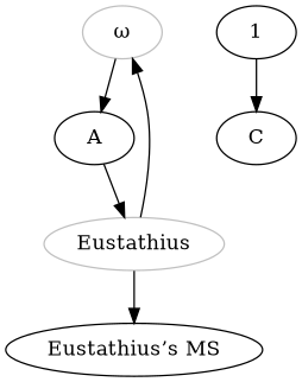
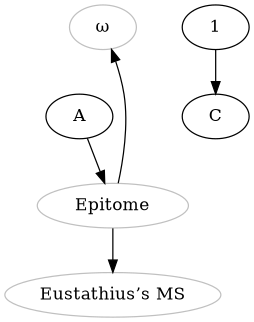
  digraph {
    node [color=grey]
    n1 [label="ω"]
    A [color=""]
-   n3 [label=Eustathius]
-   n4 [color=black label="Eustathius’s MS"]
+   n3 [label=Epitome]
+   n4 [label="Eustathius’s MS"]
    1 [color=black]
    C [color=""]
-   n1 -> A
    A -> n3
    n3 -> n1
    n3 -> n4
    1 -> C
  }
